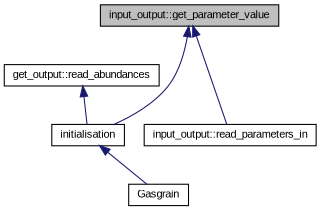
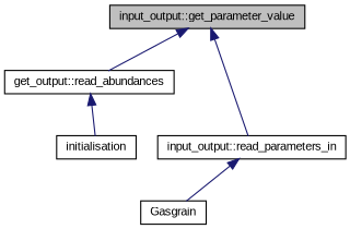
  digraph {
    fontname="Liberation Sans"
    rankdir=TB
    node [color=black fillcolor=white fontname="Liberation Sans" fontsize=10 shape=record style=filled]
    edge [color=midnightblue dir=back fontname="Liberation Sans" fontsize=10 labelfontname=Helvetica labelfontsize=10 style=solid]
    n1 [fillcolor=grey75 fontcolor=black height=0.2 label="input_output::get_parameter_value" width=0.4]
    n2 [height=0.2 label="get_output::read_abundances" width=0.4]
    n3 [height=0.2 label="input_output::read_parameters_in" width=0.4]
    n4 [height=0.2 label=initialisation width=0.4]
    n5 [height=0.2 label=Gasgrain width=0.4]
-   n1 -> n4
+   n1 -> n2
    n1 -> n3
    n2 -> n4
-   n4 -> n5
+   n3 -> n5
  }
